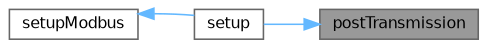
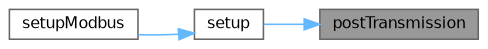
  digraph {
    rankdir=RL
    node [color=grey40 fillcolor=white fontname=Helvetica fontsize=10 shape=box style=filled]
    edge [color=steelblue1 dir=back fontname=Helvetica fontsize=10 labelfontname=Helvetica labelfontsize=10 style=solid]
    n1 [color=gray40 fillcolor=grey60 fontcolor=black height=0.2 label=postTransmission width=0.4]
    n2 [height=0.2 label=setup width=0.4]
    n3 [height=0.2 label=setupModbus width=0.4]
    n1 -> n2
-   n3 -> n2
+   n2 -> n3
  }
